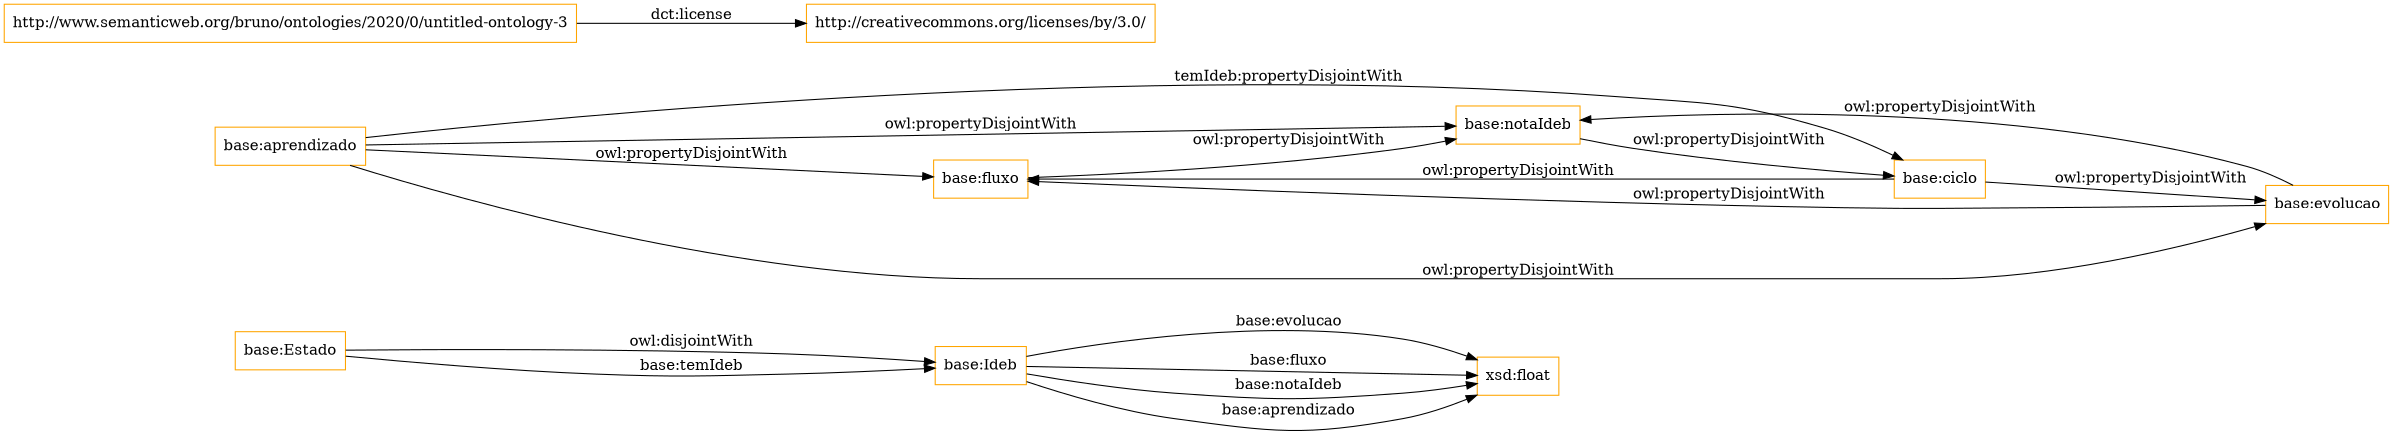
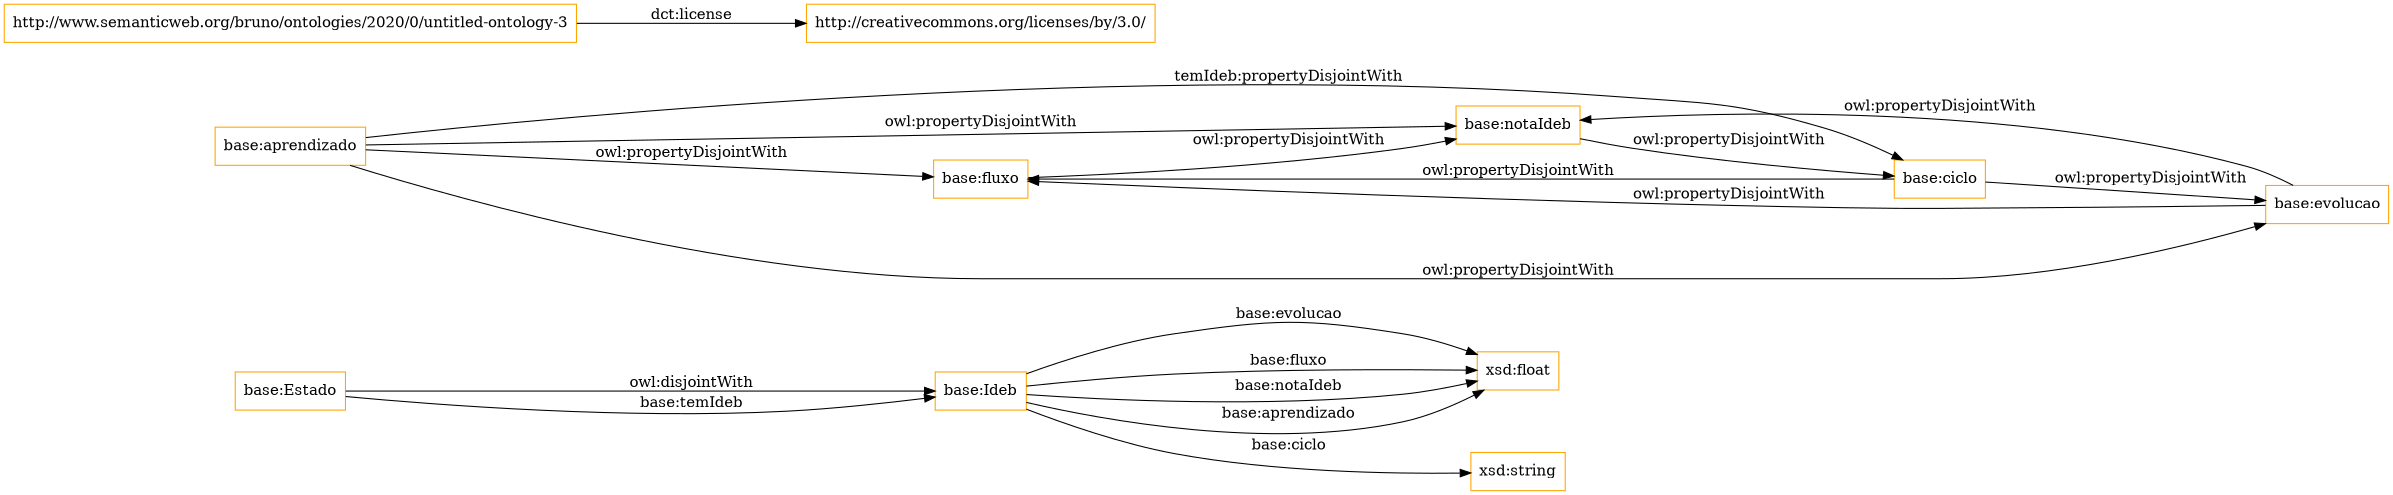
  digraph {
    rankdir=LR
    node [color=orange shape=rectangle]
    "base:Ideb"
    "xsd:float"
+   "xsd:string"
    "base:Estado"
    "base:fluxo"
    "base:notaIdeb"
    "base:ciclo"
    "base:evolucao"
    "http://www.semanticweb.org/bruno/ontologies/2020/0/untitled-ontology-3"
    "http://creativecommons.org/licenses/by/3.0/"
    "base:aprendizado"
    "base:Ideb" -> "xsd:float" [label="base:evolucao"]
    "base:Ideb" -> "xsd:float" [label="base:fluxo"]
    "base:Ideb" -> "xsd:float" [label="base:notaIdeb"]
    "base:Ideb" -> "xsd:float" [label="base:aprendizado"]
+   "base:Ideb" -> "xsd:string" [label="base:ciclo"]
    "base:Estado" -> "base:Ideb" [label="owl:disjointWith"]
    "base:Estado" -> "base:Ideb" [label="base:temIdeb"]
    "base:fluxo" -> "base:notaIdeb" [label="owl:propertyDisjointWith"]
    "base:notaIdeb" -> "base:ciclo" [label="owl:propertyDisjointWith"]
    "base:ciclo" -> "base:fluxo" [label="owl:propertyDisjointWith"]
    "base:ciclo" -> "base:evolucao" [label="owl:propertyDisjointWith"]
    "base:evolucao" -> "base:fluxo" [label="owl:propertyDisjointWith"]
    "base:evolucao" -> "base:notaIdeb" [label="owl:propertyDisjointWith"]
    "http://www.semanticweb.org/bruno/ontologies/2020/0/untitled-ontology-3" -> "http://creativecommons.org/licenses/by/3.0/" [label="dct:license"]
    "base:aprendizado" -> "base:fluxo" [label="owl:propertyDisjointWith"]
    "base:aprendizado" -> "base:notaIdeb" [label="owl:propertyDisjointWith"]
    "base:aprendizado" -> "base:ciclo" [label="temIdeb:propertyDisjointWith"]
    "base:aprendizado" -> "base:evolucao" [label="owl:propertyDisjointWith"]
  }
